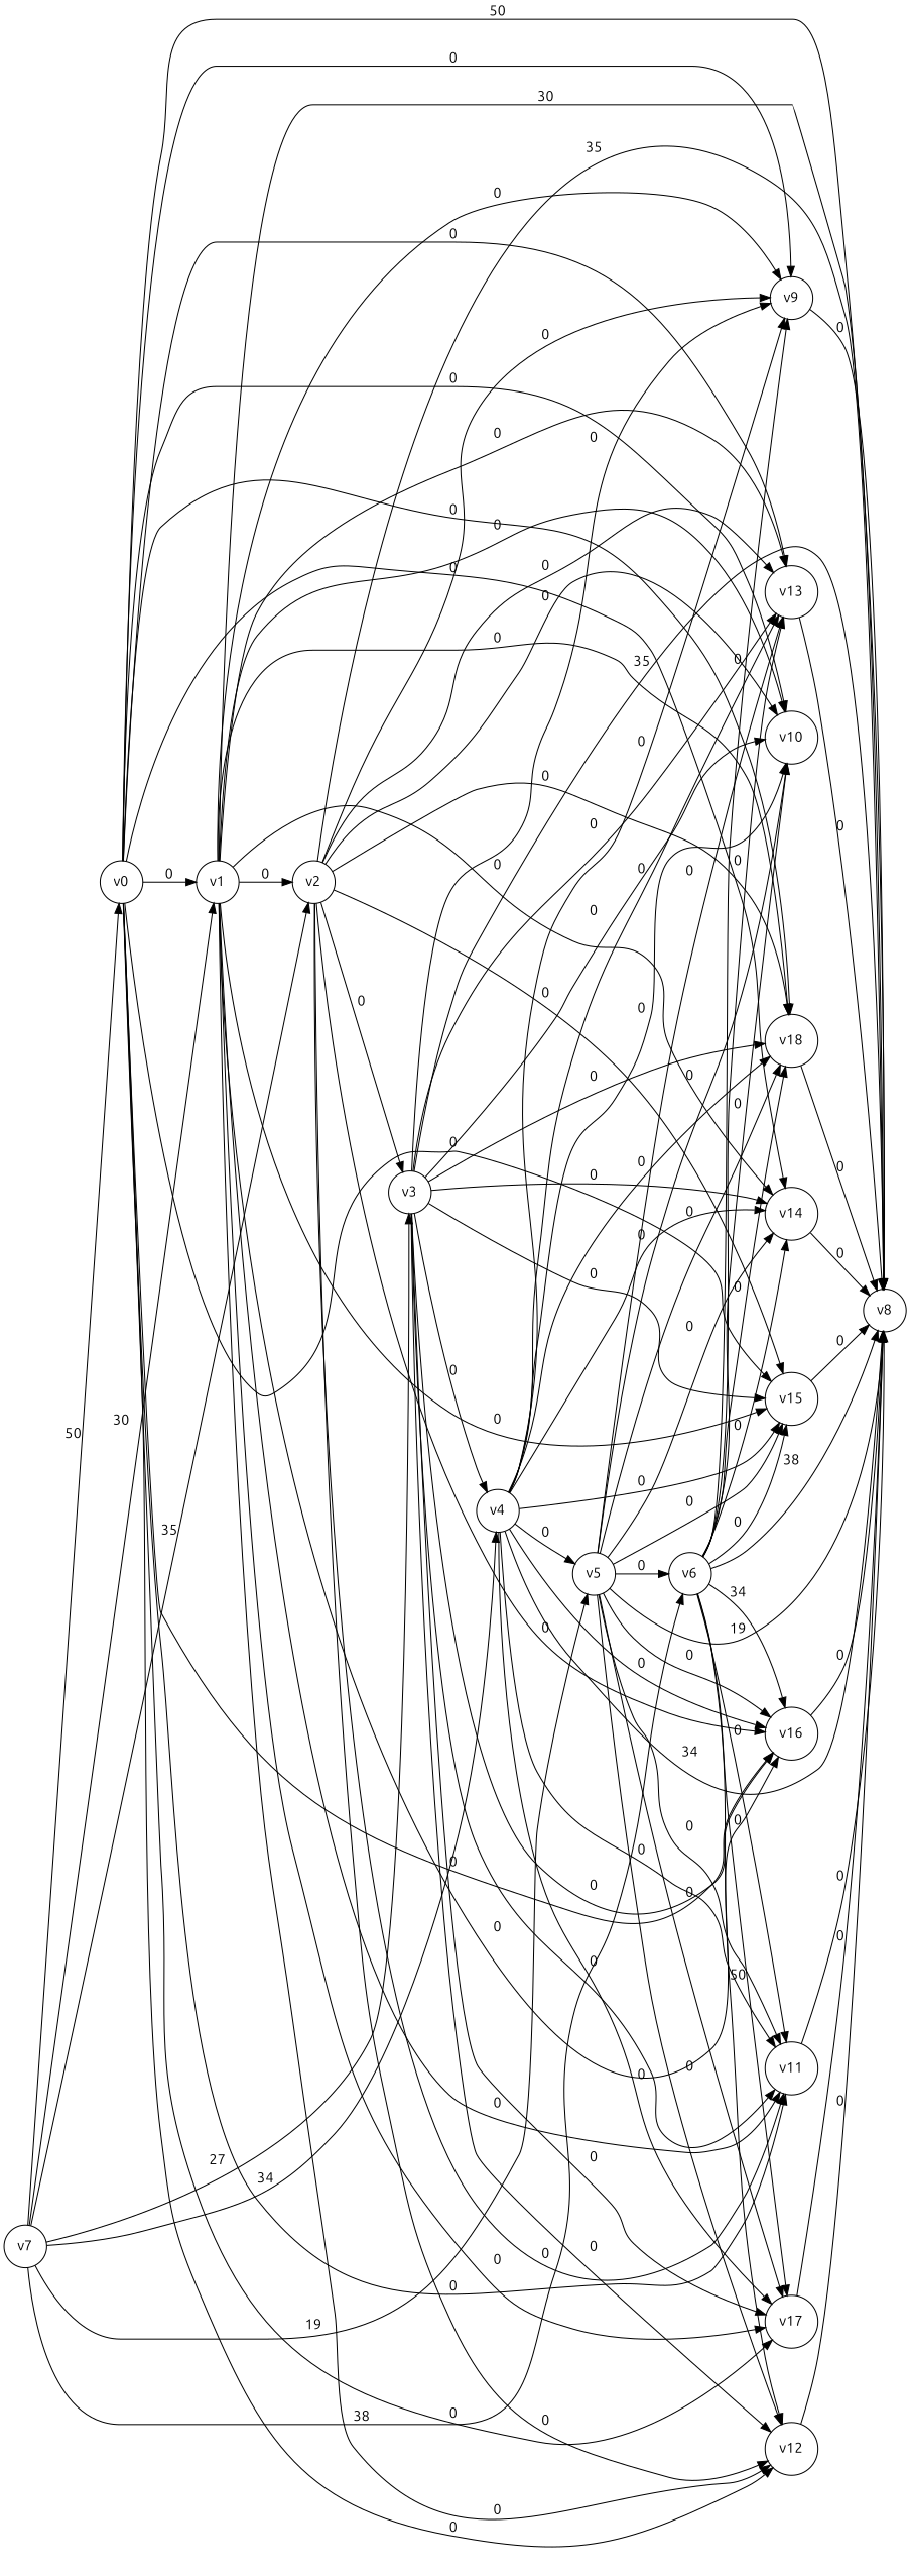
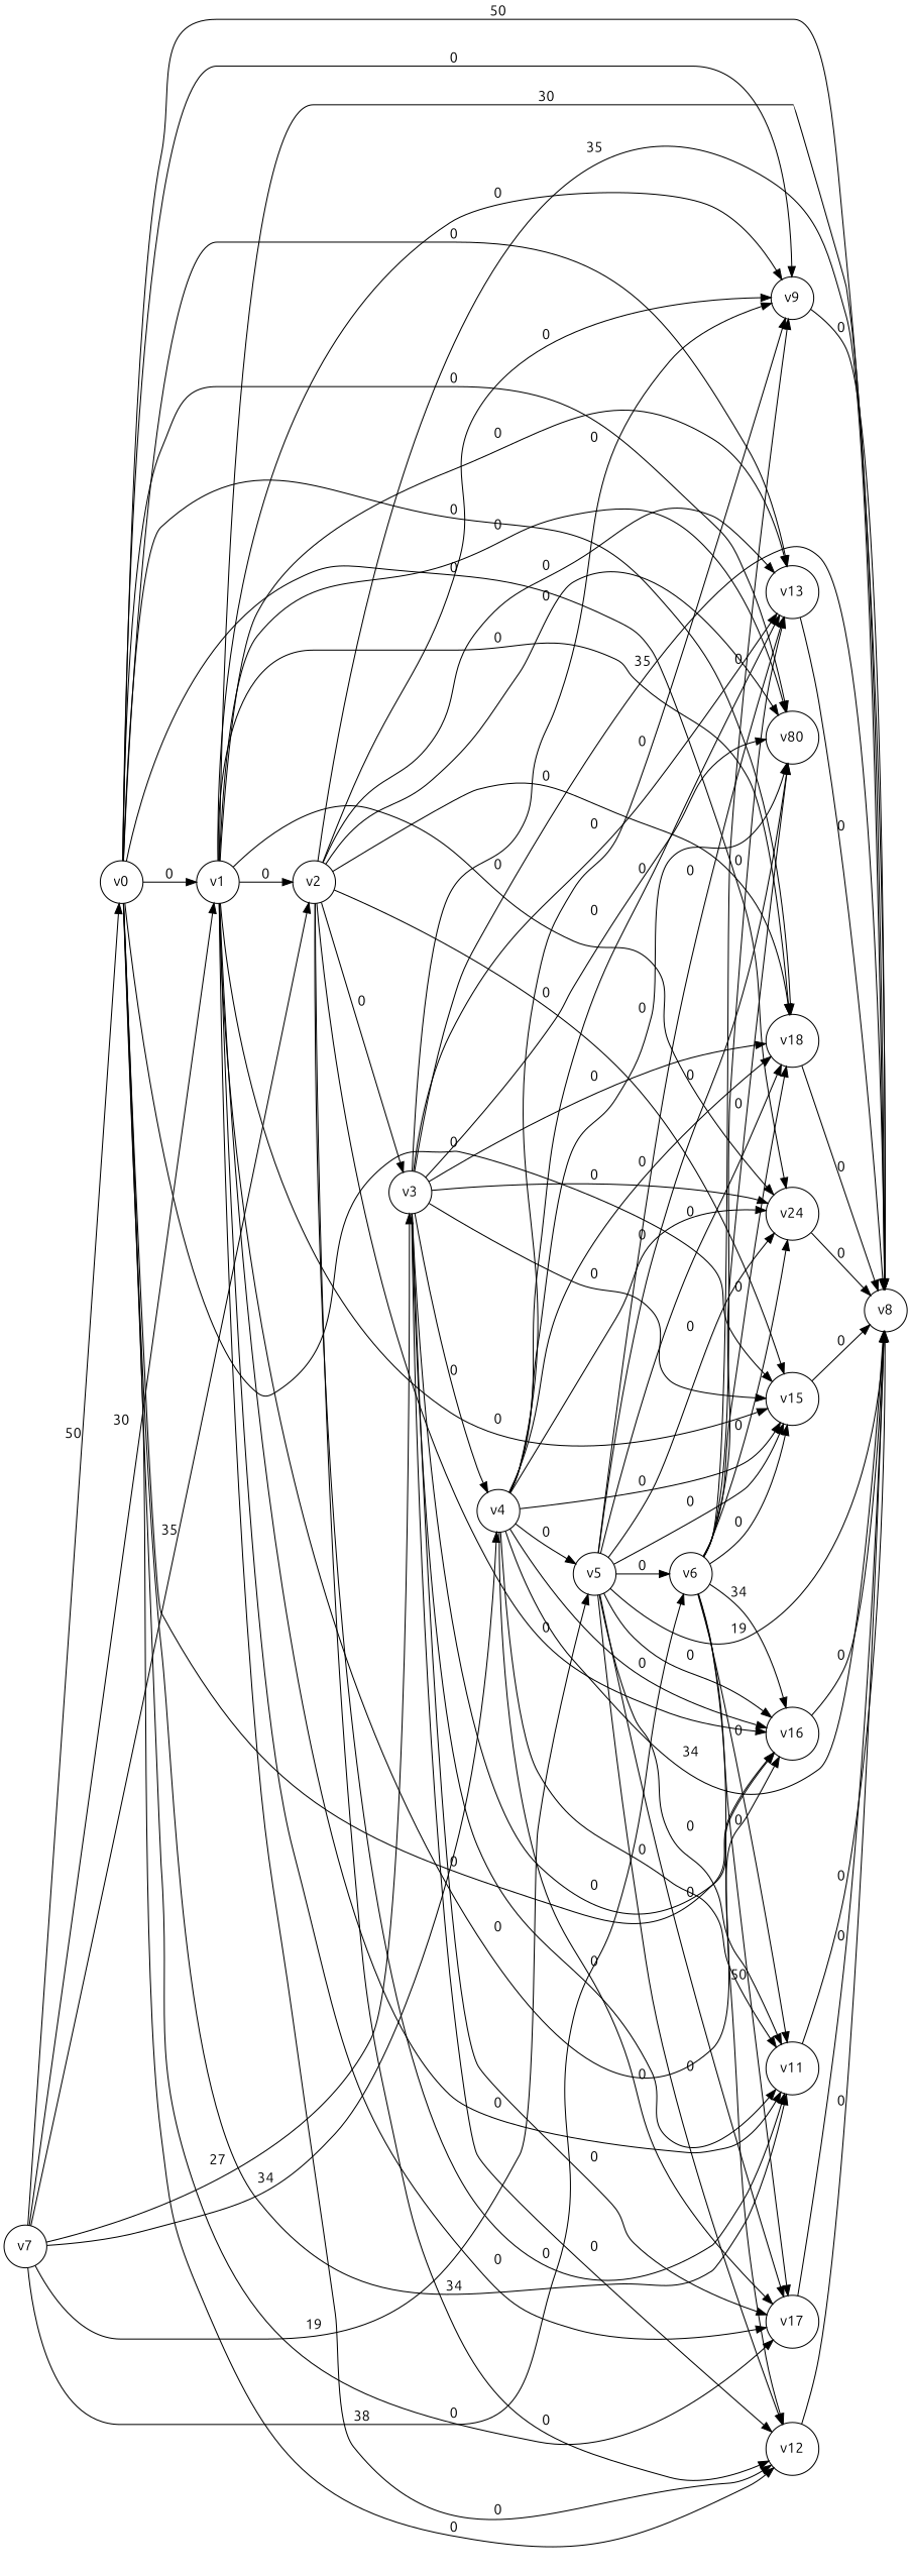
  digraph {
    fontname=Ubuntu
    rankdir=LR
    node [fontname=Ubuntu shape=circle]
    edge [fontname=Ubuntu]
    n1 [label=v0]
    n2 [label=v1]
    n3 [label=v8]
    n4 [label=v9]
-   n5 [label=v10]
+   n5 [label=v80]
    n6 [label=v11]
    n7 [label=v12]
    n8 [label=v13]
-   n9 [label=v14]
+   n9 [label=v24]
    n10 [label=v15]
    n11 [label=v16]
    n12 [label=v17]
    n13 [label=v18]
    n14 [label=v2]
    n15 [label=v3]
    n16 [label=v4]
    n17 [label=v5]
    n18 [label=v6]
    n19 [label=v7]
    n1 -> n2 [label=0]
    n1 -> n3 [label=50]
    n1 -> n4 [label=0]
    n1 -> n5 [label=0]
-   n1 -> n6 [label=0]
+   n1 -> n6 [label=34]
    n1 -> n7 [label=0]
    n1 -> n8 [label=0]
    n1 -> n9 [label=0]
    n1 -> n10 [label=0]
    n1 -> n11 [label=0]
    n1 -> n12 [label=0]
    n1 -> n13 [label=0]
    n2 -> n3 [label=30]
    n2 -> n4 [label=0]
    n2 -> n5 [label=0]
    n2 -> n6 [label=0]
    n2 -> n7 [label=0]
    n2 -> n8 [label=0]
    n2 -> n9 [label=0]
    n2 -> n10 [label=0]
    n2 -> n11 [label=0]
    n2 -> n12 [label=0]
    n2 -> n13 [label=0]
    n2 -> n14 [label=0]
    n4 -> n3 [label=0]
    n6 -> n3 [label=0]
    n7 -> n3 [label=0]
    n8 -> n3 [label=0]
    n9 -> n3 [label=0]
    n10 -> n3 [label=0]
    n11 -> n3 [label=0]
    n12 -> n3 [label=0]
    n13 -> n3 [label=0]
    n14 -> n3 [label=35]
    n14 -> n4 [label=0]
    n14 -> n5 [label=0]
    n14 -> n6 [label=0]
    n14 -> n7 [label=0]
    n14 -> n8 [label=0]
    n14 -> n10 [label=0]
    n14 -> n11 [label=0]
    n14 -> n13 [label=0]
    n14 -> n15 [label=0]
    n15 -> n3 [label=35]
    n15 -> n4 [label=0]
    n15 -> n5 [label=0]
    n15 -> n6 [label=0]
    n15 -> n7 [label=0]
    n15 -> n8 [label=0]
    n15 -> n9 [label=0]
    n15 -> n10 [label=0]
    n15 -> n11 [label=0]
    n15 -> n12 [label=0]
    n15 -> n13 [label=0]
    n15 -> n16 [label=0]
    n16 -> n3 [label=34]
    n16 -> n4 [label=0]
    n16 -> n5 [label=0]
    n16 -> n6 [label=0]
    n16 -> n8 [label=0]
    n16 -> n9 [label=0]
    n16 -> n10 [label=0]
    n16 -> n11 [label=0]
    n16 -> n12 [label=0]
    n16 -> n13 [label=0]
    n16 -> n17 [label=0]
    n17 -> n3 [label=19]
    n17 -> n5 [label=0]
    n17 -> n6 [label=0]
    n17 -> n7 [label=0]
    n17 -> n8 [label=0]
    n17 -> n9 [label=0]
    n17 -> n10 [label=0]
    n17 -> n11 [label=0]
    n17 -> n12 [label=0]
    n17 -> n13 [label=0]
    n17 -> n18 [label=0]
-   n18 -> n3 [label=38]
    n18 -> n4 [label=0]
    n18 -> n5 [label=0]
    n18 -> n6 [label=0]
    n18 -> n7 [label=50]
    n18 -> n8 [label=0]
    n18 -> n9 [label=0]
    n18 -> n10 [label=0]
    n18 -> n11 [label=34]
    n18 -> n12 [label=0]
    n18 -> n13 [label=0]
    n19 -> n1 [label=50]
    n19 -> n2 [label=30]
    n19 -> n14 [label=35]
    n19 -> n15 [label=27]
    n19 -> n16 [label=34]
    n19 -> n17 [label=19]
    n19 -> n18 [label=38]
  }
